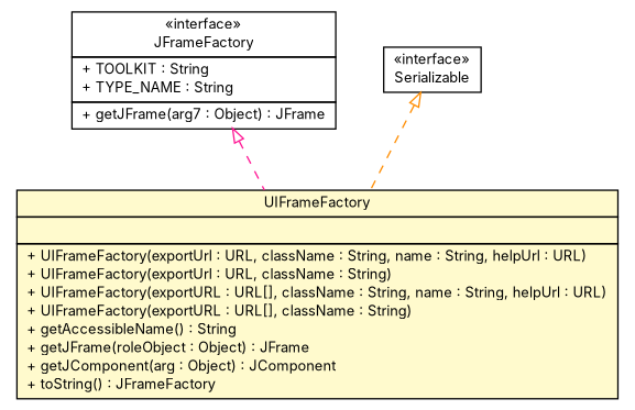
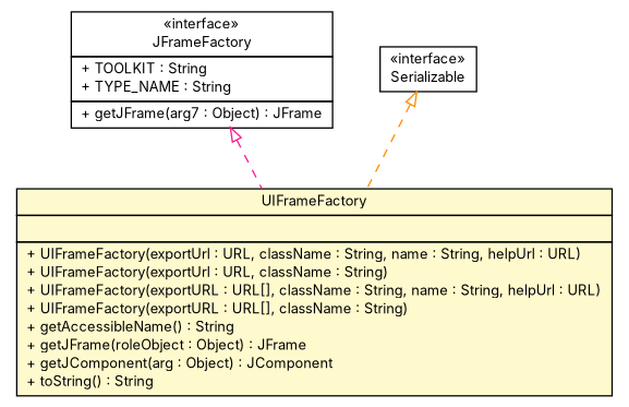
  digraph {
    fontname=Inter
    nodesep=0.25
    ranksep=0.5
    node [fontcolor=black fontname=Inter fontsize=10.0 shape=plaintext]
    edge [arrowtail=empty dir=back fontname=Inter fontsize=10 headport=p labelfontname=Helvetica labelfontsize=10 style=dashed tailport=p]
-   n1 [label=<<table title="sorcer.ui.serviceui.UIFrameFactory" border="0" cellborder="1" cellspacing="0" cellpadding="2" port="p" bgcolor="lemonChiffon" href="./UIFrameFactory.html"> 		<tr><td><table border="0" cellspacing="0" cellpadding="1"> <tr><td align="center" balign="center"> UIFrameFactory </td></tr> 		</table></td></tr> 		<tr><td><table border="0" cellspacing="0" cellpadding="1"> <tr><td align="left" balign="left">  </td></tr> 		</table></td></tr> 		<tr><td><table border="0" cellspacing="0" cellpadding="1"> <tr><td align="left" balign="left"> + UIFrameFactory(exportUrl : URL, className : String, name : String, helpUrl : URL) </td></tr> <tr><td align="left" balign="left"> + UIFrameFactory(exportUrl : URL, className : String) </td></tr> <tr><td align="left" balign="left"> + UIFrameFactory(exportURL : URL[], className : String, name : String, helpUrl : URL) </td></tr> <tr><td align="left" balign="left"> + UIFrameFactory(exportURL : URL[], className : String) </td></tr> <tr><td align="left" balign="left"> + getAccessibleName() : String </td></tr> <tr><td align="left" balign="left"> + getJFrame(roleObject : Object) : JFrame </td></tr> <tr><td align="left" balign="left"> + getJComponent(arg : Object) : JComponent </td></tr> <tr><td align="left" balign="left"> + toString() : JFrameFactory </td></tr> 		</table></td></tr> 		</table>>]
+   n1 [label=<<table title="sorcer.ui.serviceui.UIFrameFactory" border="0" cellborder="1" cellspacing="0" cellpadding="2" port="p" bgcolor="lemonChiffon" href="./UIFrameFactory.html"> 		<tr><td><table border="0" cellspacing="0" cellpadding="1"> <tr><td align="center" balign="center"> UIFrameFactory </td></tr> 		</table></td></tr> 		<tr><td><table border="0" cellspacing="0" cellpadding="1"> <tr><td align="left" balign="left">  </td></tr> 		</table></td></tr> 		<tr><td><table border="0" cellspacing="0" cellpadding="1"> <tr><td align="left" balign="left"> + UIFrameFactory(exportUrl : URL, className : String, name : String, helpUrl : URL) </td></tr> <tr><td align="left" balign="left"> + UIFrameFactory(exportUrl : URL, className : String) </td></tr> <tr><td align="left" balign="left"> + UIFrameFactory(exportURL : URL[], className : String, name : String, helpUrl : URL) </td></tr> <tr><td align="left" balign="left"> + UIFrameFactory(exportURL : URL[], className : String) </td></tr> <tr><td align="left" balign="left"> + getAccessibleName() : String </td></tr> <tr><td align="left" balign="left"> + getJFrame(roleObject : Object) : JFrame </td></tr> <tr><td align="left" balign="left"> + getJComponent(arg : Object) : JComponent </td></tr> <tr><td align="left" balign="left"> + toString() : String </td></tr> 		</table></td></tr> 		</table>>]
    n2 [label=<<table title="net.jini.lookup.ui.factory.JFrameFactory" border="0" cellborder="1" cellspacing="0" cellpadding="2" port="p"> 		<tr><td><table border="0" cellspacing="0" cellpadding="1"> <tr><td align="center" balign="center"> &#171;interface&#187; </td></tr> <tr><td align="center" balign="center"> JFrameFactory </td></tr> 		</table></td></tr> 		<tr><td><table border="0" cellspacing="0" cellpadding="1"> <tr><td align="left" balign="left"> + TOOLKIT : String </td></tr> <tr><td align="left" balign="left"> + TYPE_NAME : String </td></tr> 		</table></td></tr> 		<tr><td><table border="0" cellspacing="0" cellpadding="1"> <tr><td align="left" balign="left"> + getJFrame(arg7 : Object) : JFrame </td></tr> 		</table></td></tr> 		</table>>]
    n3 [label=<<table title="java.io.Serializable" border="0" cellborder="1" cellspacing="0" cellpadding="2" port="p" href="http://docs.oracle.com/javase/7/docs/api/java/io/Serializable.html"> 		<tr><td><table border="0" cellspacing="0" cellpadding="1"> <tr><td align="center" balign="center"> &#171;interface&#187; </td></tr> <tr><td align="center" balign="center"> Serializable </td></tr> 		</table></td></tr> 		</table>>]
    n2 -> n1 [color=deeppink]
    n3 -> n1 [color=darkorange]
  }
